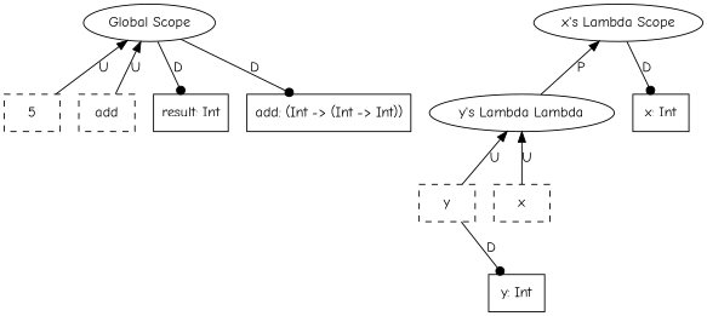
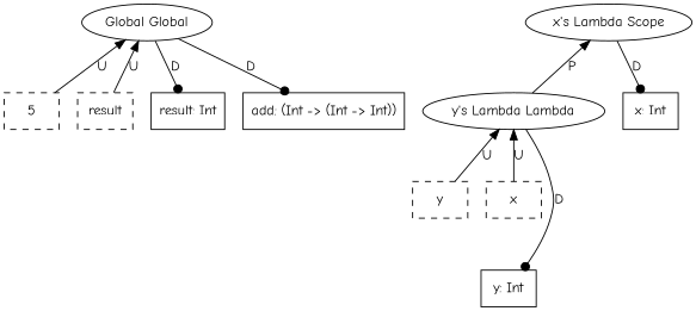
  graph {
    fontname="Comic Neue"
    node [fontname="Comic Neue" shape=box]
    edge [dir=back fontname="Comic Neue"]
    n1 [label=5 style=dashed]
-   n2 [label=add style=dashed]
+   n2 [label=result style=dashed]
    n3 [label="result: Int"]
    n4 [label=y style=dashed]
    n5 [label=x style=dashed]
    n6 [label="y: Int"]
    n7 [label="y's Lambda Lambda" shape=ellipse]
    n8 [label="x: Int"]
    n9 [label="x's Lambda Scope" shape=ellipse]
    n10 [label="add: (Int -> (Int -> Int))"]
-   n11 [label="Global Scope" shape=ellipse]
+   n11 [label="Global Global" shape=ellipse]
    n7 -- n4 [label=U]
    n7 -- n5 [label=U]
-   n4 -- n6 [arrowhead=dot dir=forward label=D]
+   n7 -- n6 [arrowhead=dot dir=forward label=D]
    n9 -- n7 [label=P]
    n9 -- n8 [arrowhead=dot dir=forward label=D]
    n11 -- n1 [label=U]
    n11 -- n2 [label=U]
    n11 -- n3 [arrowhead=dot dir=forward label=D]
    n11 -- n10 [arrowhead=dot dir=forward label=D]
  }
